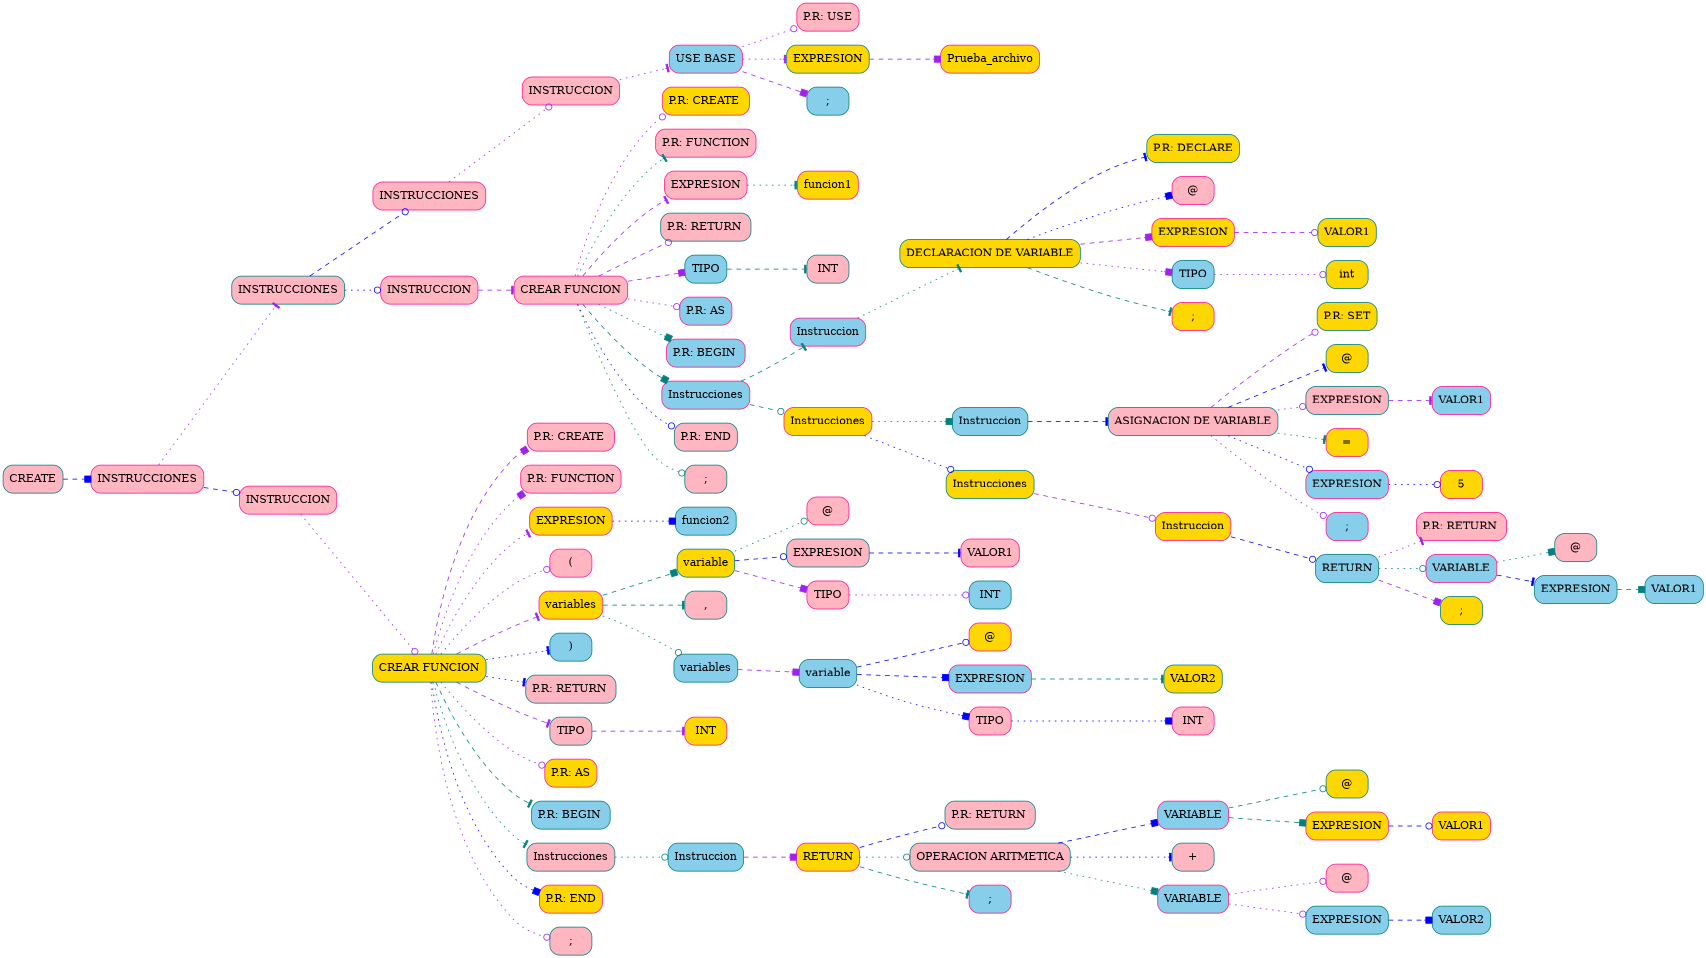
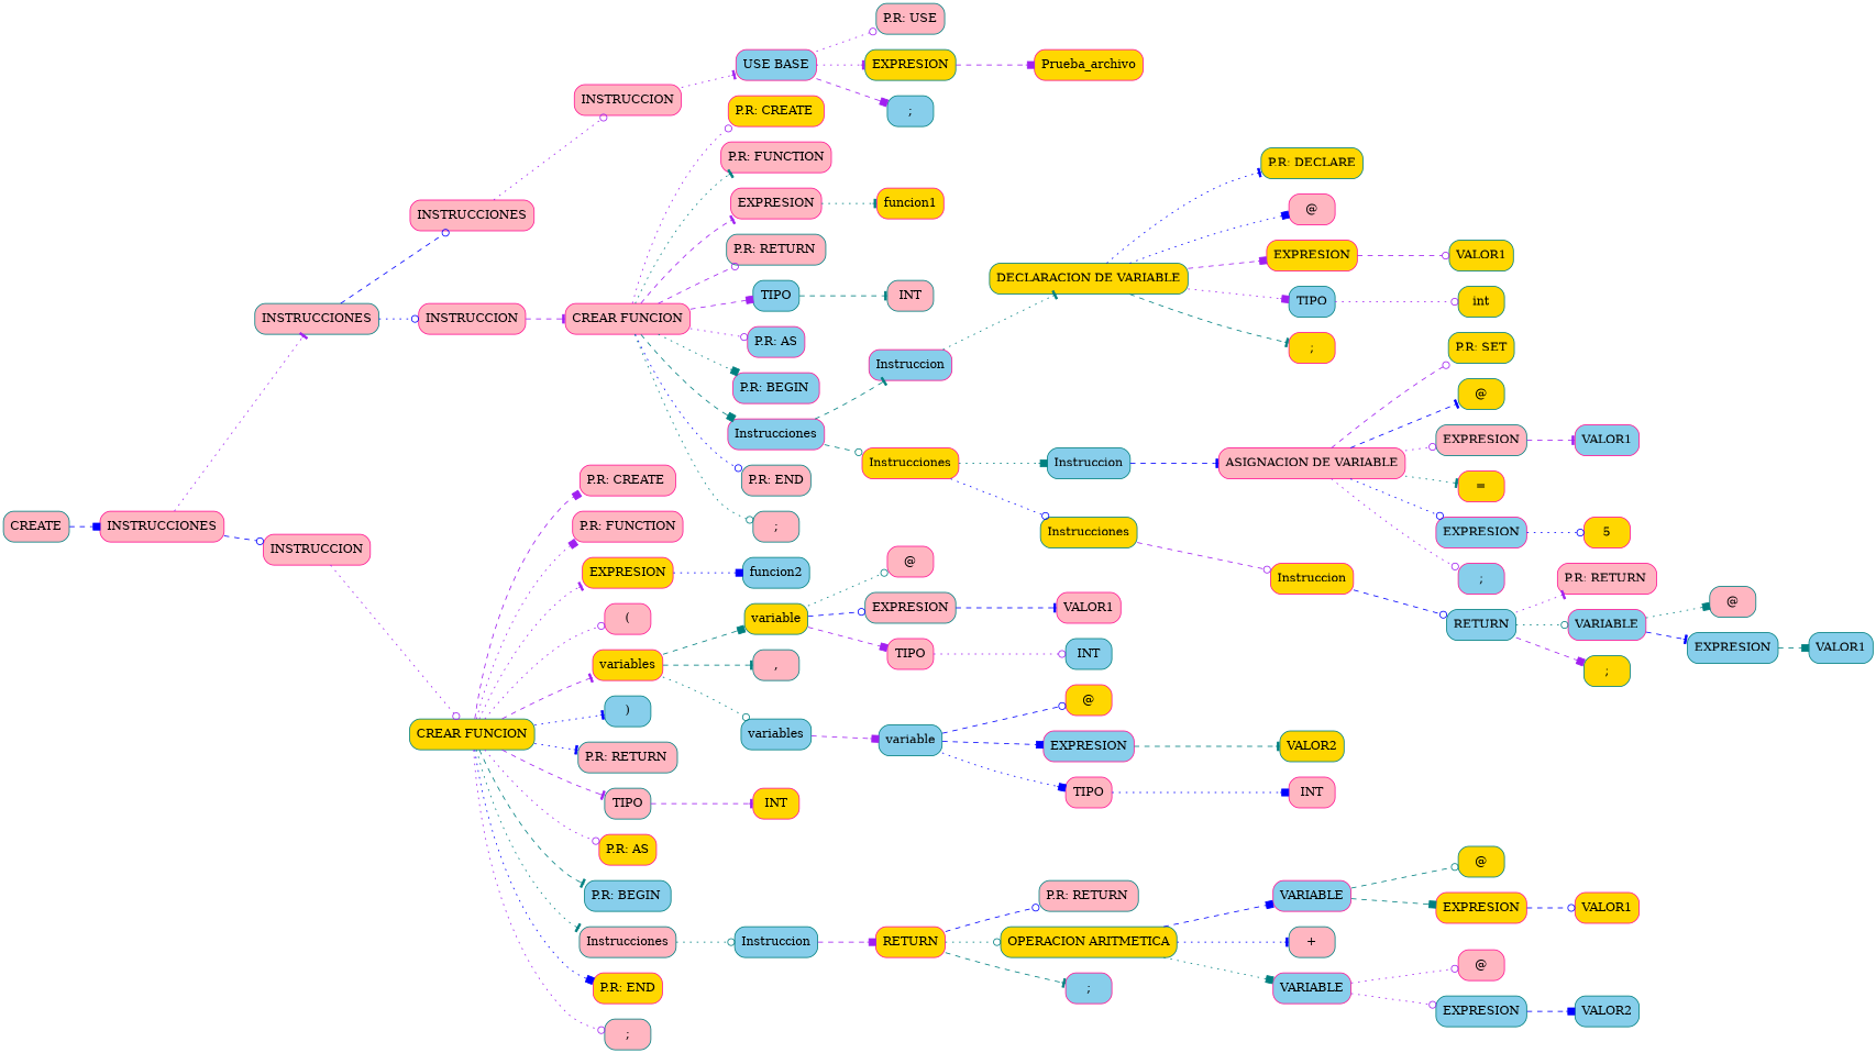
  digraph {
    rankdir=LR
    node [color=deeppink fillcolor=lightpink shape=box style="rounded,filled"]
    edge [arrowhead=odot color=purple style=dotted]
    n1 [color=teal label=CREATE]
    n2 [label=INSTRUCCIONES]
    n3 [color=teal label=INSTRUCCIONES]
    n4 [label=INSTRUCCION]
    n5 [label=INSTRUCCIONES]
    n6 [label=INSTRUCCION]
    n7 [color=teal fillcolor=gold label="CREAR FUNCION"]
    n8 [label=INSTRUCCION]
    n9 [label="CREAR FUNCION"]
    n10 [fillcolor=skyblue label="USE BASE"]
-   n11 [label="P.R: USE"]
+   n11 [color=teal label="P.R: USE"]
    n12 [color=teal fillcolor=gold label=EXPRESION]
    n13 [color=teal fillcolor=skyblue label=";"]
    n14 [fillcolor=gold label=Prueba_archivo]
    n15 [fillcolor=gold label="P.R: CREATE "]
    n16 [label="P.R: FUNCTION"]
    n17 [label=EXPRESION]
    n18 [color=teal label="P.R: RETURN "]
    n19 [color=teal fillcolor=skyblue label=TIPO]
    n20 [fillcolor=skyblue label="P.R: AS"]
    n21 [fillcolor=skyblue label="P.R: BEGIN "]
    n22 [fillcolor=skyblue label=Instrucciones]
    n23 [color=teal label="P.R: END"]
    n24 [color=teal label=";"]
    n25 [fillcolor=gold label=funcion1]
    n26 [color=teal label=INT]
    n27 [fillcolor=skyblue label=Instruccion]
    n28 [fillcolor=gold label=Instrucciones]
    n29 [color=teal fillcolor=gold label="DECLARACION DE VARIABLE"]
    n30 [color=teal fillcolor=skyblue label=Instruccion]
    n31 [color=teal fillcolor=gold label=Instrucciones]
    n32 [color=teal fillcolor=gold label="P.R: DECLARE"]
    n33 [label="@"]
    n34 [fillcolor=gold label=EXPRESION]
    n35 [color=teal fillcolor=skyblue label=TIPO]
    n36 [fillcolor=gold label=";"]
    n37 [color=teal fillcolor=gold label=VALOR1]
    n38 [color=teal fillcolor=gold label=int]
-   n39 [color=teal label="ASIGNACION DE VARIABLE"]
+   n39 [label="ASIGNACION DE VARIABLE"]
    n40 [fillcolor=gold label=Instruccion]
    n41 [color=teal fillcolor=gold label="P.R: SET"]
    n42 [color=teal fillcolor=gold label="@"]
    n43 [color=teal label=EXPRESION]
    n44 [fillcolor=gold label="="]
    n45 [fillcolor=skyblue label=EXPRESION]
    n46 [fillcolor=skyblue label=";"]
    n47 [fillcolor=skyblue label=VALOR1]
    n48 [fillcolor=gold label=5]
    n49 [color=teal fillcolor=skyblue label=RETURN]
    n50 [label="P.R: RETURN "]
    n51 [fillcolor=skyblue label=VARIABLE]
    n52 [color=teal fillcolor=gold label=";"]
    n53 [color=teal label="@"]
    n54 [color=teal fillcolor=skyblue label=EXPRESION]
    n55 [color=teal fillcolor=skyblue label=VALOR1]
    n56 [label="P.R: CREATE "]
    n57 [label="P.R: FUNCTION"]
    n58 [fillcolor=gold label=EXPRESION]
    n59 [label="("]
    n60 [fillcolor=gold label=variables]
    n61 [color=teal fillcolor=skyblue label=")"]
    n62 [color=teal label="P.R: RETURN "]
    n63 [color=teal label=TIPO]
    n64 [fillcolor=gold label="P.R: AS"]
    n65 [color=teal fillcolor=skyblue label="P.R: BEGIN "]
    n66 [color=teal label=Instrucciones]
    n67 [fillcolor=gold label="P.R: END"]
    n68 [color=teal label=";"]
    n69 [color=teal fillcolor=skyblue label=funcion2]
    n70 [color=teal fillcolor=gold label=variable]
    n71 [color=teal label=","]
    n72 [color=teal fillcolor=skyblue label=variables]
    n73 [fillcolor=gold label=INT]
    n74 [color=teal fillcolor=skyblue label=Instruccion]
    n75 [label="@"]
    n76 [color=teal label=EXPRESION]
    n77 [label=TIPO]
    n78 [color=teal fillcolor=skyblue label=variable]
    n79 [label=VALOR1]
    n80 [color=teal fillcolor=skyblue label=INT]
    n81 [fillcolor=gold label="@"]
    n82 [fillcolor=skyblue label=EXPRESION]
    n83 [label=TIPO]
    n84 [color=teal fillcolor=gold label=VALOR2]
    n85 [label=INT]
    n86 [fillcolor=gold label=RETURN]
    n87 [color=teal label="P.R: RETURN "]
-   n88 [color=teal label="OPERACION ARITMETICA"]
+   n88 [color=teal fillcolor=gold label="OPERACION ARITMETICA"]
    n89 [fillcolor=skyblue label=";"]
    n90 [fillcolor=skyblue label=VARIABLE]
    n91 [color=teal label="+"]
    n92 [fillcolor=skyblue label=VARIABLE]
    n93 [color=teal fillcolor=gold label="@"]
    n94 [fillcolor=gold label=EXPRESION]
    n95 [label="@"]
    n96 [color=teal fillcolor=skyblue label=EXPRESION]
    n97 [fillcolor=gold label=VALOR1]
    n98 [color=teal fillcolor=skyblue label=VALOR2]
    n1 -> n2 [arrowhead=box color=blue style=dashed]
    n2 -> n3 [arrowhead=tee]
    n2 -> n4 [color=blue style=dashed]
    n3 -> n5 [color=blue style=dashed]
    n3 -> n6 [color=blue]
    n4 -> n7
    n5 -> n8
    n6 -> n9 [arrowhead=tee style=dashed]
    n7 -> n56 [arrowhead=box style=dashed]
    n7 -> n57 [arrowhead=box]
    n7 -> n58 [arrowhead=tee]
    n7 -> n59
    n7 -> n60 [arrowhead=tee style=dashed]
    n7 -> n61 [arrowhead=tee color=blue]
    n7 -> n62 [arrowhead=tee color=blue]
    n7 -> n63 [arrowhead=tee style=dashed]
    n7 -> n64
    n7 -> n65 [arrowhead=tee color=teal style=dashed]
    n7 -> n66 [arrowhead=tee color=teal]
    n7 -> n67 [arrowhead=box color=blue]
    n7 -> n68
    n8 -> n10 [arrowhead=tee]
    n9 -> n15
    n9 -> n16 [arrowhead=tee color=teal]
    n9 -> n17 [arrowhead=tee style=dashed]
    n9 -> n18 [style=dashed]
    n9 -> n19 [arrowhead=box style=dashed]
    n9 -> n20
    n9 -> n21 [arrowhead=box color=teal]
    n9 -> n22 [arrowhead=box color=teal style=dashed]
    n9 -> n23 [color=blue]
    n9 -> n24 [color=teal]
    n10 -> n11
    n10 -> n12 [arrowhead=tee]
    n10 -> n13 [arrowhead=box style=dashed]
    n12 -> n14 [arrowhead=box style=dashed]
    n17 -> n25 [arrowhead=tee color=teal]
    n19 -> n26 [arrowhead=tee color=teal style=dashed]
    n22 -> n27 [arrowhead=tee color=teal style=dashed]
    n22 -> n28 [color=teal style=dashed]
    n27 -> n29 [arrowhead=tee color=teal]
    n28 -> n30 [arrowhead=box color=teal]
    n28 -> n31 [color=blue]
-   n29 -> n32 [arrowhead=tee color=blue style=dashed]
+   n29 -> n32 [arrowhead=tee color=blue]
    n29 -> n33 [arrowhead=box color=blue]
    n29 -> n34 [arrowhead=box style=dashed]
    n29 -> n35 [arrowhead=box]
    n29 -> n36 [arrowhead=tee color=teal style=dashed]
    n30 -> n39 [arrowhead=tee color=blue style=dashed]
    n31 -> n40 [style=dashed]
    n34 -> n37 [style=dashed]
    n35 -> n38
    n39 -> n41 [style=dashed]
    n39 -> n42 [arrowhead=tee color=blue style=dashed]
    n39 -> n43
    n39 -> n44 [arrowhead=tee color=teal]
    n39 -> n45 [color=blue]
    n39 -> n46
    n40 -> n49 [color=blue style=dashed]
    n43 -> n47 [arrowhead=tee style=dashed]
    n45 -> n48 [color=blue]
    n49 -> n50 [arrowhead=tee]
    n49 -> n51 [color=teal]
    n49 -> n52 [arrowhead=box style=dashed]
    n51 -> n53 [arrowhead=box color=teal]
    n51 -> n54 [arrowhead=tee color=blue style=dashed]
    n54 -> n55 [arrowhead=box color=teal style=dashed]
    n58 -> n69 [arrowhead=box color=blue]
    n60 -> n70 [arrowhead=box color=teal style=dashed]
    n60 -> n71 [arrowhead=tee color=teal style=dashed]
    n60 -> n72 [color=teal]
    n63 -> n73 [arrowhead=tee style=dashed]
    n66 -> n74 [color=teal]
    n70 -> n75 [color=teal]
    n70 -> n76 [color=blue style=dashed]
    n70 -> n77 [arrowhead=box style=dashed]
    n72 -> n78 [arrowhead=box style=dashed]
    n74 -> n86 [arrowhead=box style=dashed]
    n76 -> n79 [arrowhead=tee color=blue style=dashed]
    n77 -> n80
    n78 -> n81 [color=blue style=dashed]
    n78 -> n82 [arrowhead=box color=blue style=dashed]
    n78 -> n83 [arrowhead=box color=blue]
    n82 -> n84 [arrowhead=tee color=teal style=dashed]
    n83 -> n85 [arrowhead=box color=blue]
    n86 -> n87 [color=blue style=dashed]
    n86 -> n88 [color=teal]
    n86 -> n89 [arrowhead=tee color=teal style=dashed]
    n88 -> n90 [arrowhead=box color=blue style=dashed]
    n88 -> n91 [arrowhead=tee color=blue]
    n88 -> n92 [arrowhead=box color=teal]
    n90 -> n93 [color=teal style=dashed]
    n90 -> n94 [arrowhead=box color=teal style=dashed]
    n92 -> n95
    n92 -> n96
    n94 -> n97 [color=blue style=dashed]
    n96 -> n98 [arrowhead=box color=blue style=dashed]
  }
